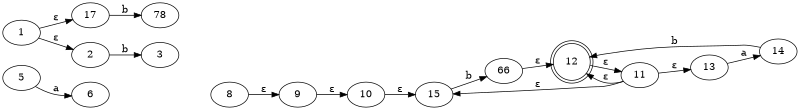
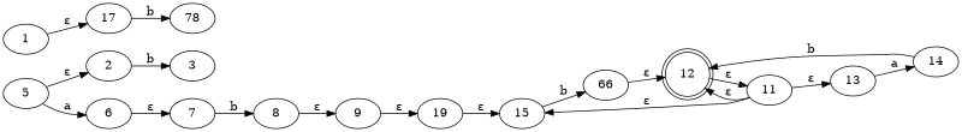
  digraph {
    rankdir=LR
    n1 [label=1]
    n2 [label=2]
    n3 [label=17]
    n4 [label=3]
    n5 [label=78]
    n6 [label=5]
    n7 [label=6]
+   n8 [label=7]
    n9 [label=8]
    n10 [label=9]
-   n11 [label=10]
+   n11 [label=19]
    n12 [label=15]
    n13 [label=11]
    n14 [label=12 shape=doublecircle]
    n15 [label=13]
    n16 [label=14]
    n17 [label=66]
-   n1 -> n2 [label="ε"]
+   n6 -> n2 [label="ε"]
    n1 -> n3 [label="ε"]
    n2 -> n4 [label=b]
    n3 -> n5 [label=b]
    n6 -> n7 [label=a]
+   n7 -> n8 [label="ε"]
+   n8 -> n9 [label=b]
    n9 -> n10 [label="ε"]
    n10 -> n11 [label="ε"]
    n11 -> n12 [label="ε"]
    n12 -> n17 [label=b]
    n13 -> n12 [label="ε"]
    n13 -> n14 [label="ε"]
    n13 -> n15 [label="ε"]
    n14 -> n13 [label="ε"]
    n15 -> n16 [label=a]
    n16 -> n14 [label=b]
    n17 -> n14 [label="ε"]
  }
